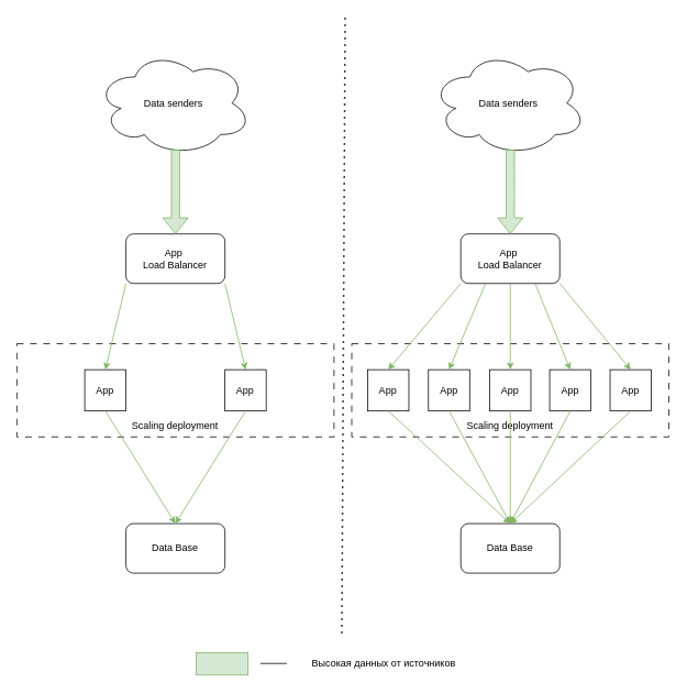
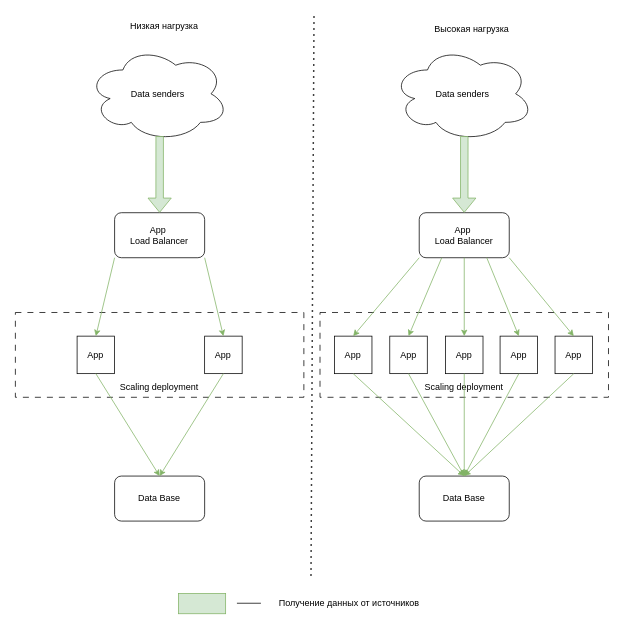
  <mxCell id="0" />
  <mxCell id="1" parent="0" />
  <mxCell id="2" value="App&amp;nbsp;&lt;div&gt;&lt;span style=&quot;background-color: initial;&quot;&gt;Load Balancer&lt;/span&gt;&lt;br&gt;&lt;/div&gt;" style="rounded=1;whiteSpace=wrap;html=1;" parent="1" vertex="1"><mxGeometry x="152.25" y="283" width="120" height="60" as="geometry" /></mxCell>
  <mxCell id="3" value="" style="rounded=0;whiteSpace=wrap;html=1;dashed=1;dashPattern=8 8;" parent="1" vertex="1"><mxGeometry x="20" y="416" width="384.5" height="113" as="geometry" /></mxCell>
  <mxCell id="4" value="Scaling deployment" style="text;html=1;align=center;verticalAlign=middle;whiteSpace=wrap;rounded=0;" parent="1" vertex="1"><mxGeometry x="142.25" y="501" width="140" height="30" as="geometry" /></mxCell>
  <mxCell id="5" value="App" style="whiteSpace=wrap;html=1;aspect=fixed;" parent="1" vertex="1"><mxGeometry x="102.25" y="447.5" width="50" height="50" as="geometry" /></mxCell>
  <mxCell id="6" value="App" style="whiteSpace=wrap;html=1;aspect=fixed;" parent="1" vertex="1"><mxGeometry x="272.25" y="447.5" width="50" height="50" as="geometry" /></mxCell>
  <mxCell id="7" value="" style="endArrow=classic;html=1;rounded=0;exitX=0;exitY=1;exitDx=0;exitDy=0;entryX=0.5;entryY=0;entryDx=0;entryDy=0;fillColor=#d5e8d4;strokeColor=#82b366;" parent="1" source="2" target="5" edge="1"><mxGeometry width="50" height="50" relative="1" as="geometry"><mxPoint x="-16.75" y="608" as="sourcePoint" /><mxPoint x="33.25" y="558" as="targetPoint" /></mxGeometry></mxCell>
  <mxCell id="8" value="" style="endArrow=classic;html=1;rounded=0;exitX=1;exitY=1;exitDx=0;exitDy=0;entryX=0.5;entryY=0;entryDx=0;entryDy=0;fillColor=#d5e8d4;strokeColor=#82b366;" parent="1" source="2" target="6" edge="1"><mxGeometry width="50" height="50" relative="1" as="geometry"><mxPoint x="314.25" y="374" as="sourcePoint" /><mxPoint x="364.25" y="324" as="targetPoint" /></mxGeometry></mxCell>
  <mxCell id="9" value="&lt;span style=&quot;background-color: rgb(255, 255, 255);&quot;&gt;Data Base&lt;/span&gt;" style="rounded=1;whiteSpace=wrap;html=1;" parent="1" vertex="1"><mxGeometry x="152.25" y="634" width="120" height="60" as="geometry" /></mxCell>
  <mxCell id="10" value="" style="endArrow=classic;html=1;rounded=0;exitX=0.5;exitY=1;exitDx=0;exitDy=0;entryX=0.5;entryY=0;entryDx=0;entryDy=0;fillColor=#d5e8d4;strokeColor=#82b366;" parent="1" source="5" target="9" edge="1"><mxGeometry width="50" height="50" relative="1" as="geometry"><mxPoint x="-16.75" y="608" as="sourcePoint" /><mxPoint x="33.25" y="558" as="targetPoint" /></mxGeometry></mxCell>
  <mxCell id="11" value="" style="endArrow=classic;html=1;rounded=0;entryX=0.5;entryY=0;entryDx=0;entryDy=0;exitX=0.5;exitY=1;exitDx=0;exitDy=0;fillColor=#d5e8d4;strokeColor=#82b366;" parent="1" source="6" target="9" edge="1"><mxGeometry width="50" height="50" relative="1" as="geometry"><mxPoint x="199.25" y="652" as="sourcePoint" /><mxPoint x="249.25" y="602" as="targetPoint" /></mxGeometry></mxCell>
  <mxCell id="12" value="Data senders" style="ellipse;shape=cloud;whiteSpace=wrap;html=1;" parent="1" vertex="1"><mxGeometry x="116.25" y="61" width="188" height="127" as="geometry" /></mxCell>
  <mxCell id="13" value="" style="shape=flexArrow;endArrow=classic;html=1;rounded=0;entryX=0.5;entryY=0;entryDx=0;entryDy=0;exitX=0.511;exitY=0.945;exitDx=0;exitDy=0;exitPerimeter=0;fillColor=#d5e8d4;strokeColor=#82b366;" parent="1" source="12" target="2" edge="1"><mxGeometry width="50" height="50" relative="1" as="geometry"><mxPoint x="-6.75" y="289" as="sourcePoint" /><mxPoint x="43.25" y="239" as="targetPoint" /></mxGeometry></mxCell>
  <mxCell id="14" value="" style="rounded=0;whiteSpace=wrap;html=1;fillColor=#d5e8d4;strokeColor=#82b366;" parent="1" vertex="1"><mxGeometry x="237.25" y="790.5" width="63" height="27" as="geometry" /></mxCell>
- <mxCell id="15" value="Высокая данных от источников" style="text;html=1;align=center;verticalAlign=middle;whiteSpace=wrap;rounded=0;" parent="1" vertex="1"><mxGeometry x="337.25" y="789" width="256" height="30" as="geometry" /></mxCell>
+ <mxCell id="15" value="Получение данных от источников" style="text;html=1;align=center;verticalAlign=middle;whiteSpace=wrap;rounded=0;" parent="1" vertex="1"><mxGeometry x="337.25" y="789" width="256" height="30" as="geometry" /></mxCell>
  <mxCell id="16" value="" style="endArrow=none;html=1;rounded=0;" parent="1" edge="1"><mxGeometry width="50" height="50" relative="1" as="geometry"><mxPoint x="315.25" y="803.5" as="sourcePoint" /><mxPoint x="347.25" y="803.5" as="targetPoint" /></mxGeometry></mxCell>
+ <mxCell id="17" value="Низкая нагрузка" style="text;html=1;align=center;verticalAlign=middle;resizable=0;points=[];autosize=1;strokeColor=none;fillColor=none;" vertex="1" parent="1"><mxGeometry x="163.25" y="22" width="109" height="26" as="geometry" /></mxCell>
  <mxCell id="18" value="App&amp;nbsp;&lt;div&gt;&lt;span style=&quot;background-color: initial;&quot;&gt;Load Balancer&lt;/span&gt;&lt;br&gt;&lt;/div&gt;" style="rounded=1;whiteSpace=wrap;html=1;" vertex="1" parent="1"><mxGeometry x="558.25" y="283" width="120" height="60" as="geometry" /></mxCell>
  <mxCell id="19" value="" style="rounded=0;whiteSpace=wrap;html=1;dashed=1;dashPattern=8 8;" vertex="1" parent="1"><mxGeometry x="426" y="416" width="384.5" height="113" as="geometry" /></mxCell>
  <mxCell id="20" value="Scaling deployment" style="text;html=1;align=center;verticalAlign=middle;whiteSpace=wrap;rounded=0;" vertex="1" parent="1"><mxGeometry x="548.25" y="501" width="140" height="30" as="geometry" /></mxCell>
  <mxCell id="21" value="App" style="whiteSpace=wrap;html=1;aspect=fixed;" vertex="1" parent="1"><mxGeometry x="593.25" y="447.5" width="50" height="50" as="geometry" /></mxCell>
  <mxCell id="22" value="App" style="whiteSpace=wrap;html=1;aspect=fixed;" vertex="1" parent="1"><mxGeometry x="445.25" y="447.5" width="50" height="50" as="geometry" /></mxCell>
  <mxCell id="23" value="App" style="whiteSpace=wrap;html=1;aspect=fixed;" vertex="1" parent="1"><mxGeometry x="739.25" y="447.5" width="50" height="50" as="geometry" /></mxCell>
  <mxCell id="24" value="" style="endArrow=classic;html=1;rounded=0;exitX=0;exitY=1;exitDx=0;exitDy=0;entryX=0.5;entryY=0;entryDx=0;entryDy=0;fillColor=#d5e8d4;strokeColor=#82b366;" edge="1" parent="1" source="18" target="22"><mxGeometry width="50" height="50" relative="1" as="geometry"><mxPoint x="389.25" y="608" as="sourcePoint" /><mxPoint x="439.25" y="558" as="targetPoint" /></mxGeometry></mxCell>
  <mxCell id="25" value="" style="endArrow=classic;html=1;rounded=0;exitX=0.5;exitY=1;exitDx=0;exitDy=0;entryX=0.5;entryY=0;entryDx=0;entryDy=0;fillColor=#d5e8d4;strokeColor=#82b366;" edge="1" parent="1" source="18" target="21"><mxGeometry width="50" height="50" relative="1" as="geometry"><mxPoint x="389.25" y="608" as="sourcePoint" /><mxPoint x="439.25" y="558" as="targetPoint" /></mxGeometry></mxCell>
  <mxCell id="26" value="" style="endArrow=classic;html=1;rounded=0;exitX=1;exitY=1;exitDx=0;exitDy=0;entryX=0.5;entryY=0;entryDx=0;entryDy=0;fillColor=#d5e8d4;strokeColor=#82b366;" edge="1" parent="1" source="18" target="23"><mxGeometry width="50" height="50" relative="1" as="geometry"><mxPoint x="720.25" y="374" as="sourcePoint" /><mxPoint x="770.25" y="324" as="targetPoint" /></mxGeometry></mxCell>
  <mxCell id="27" value="&lt;span style=&quot;background-color: rgb(255, 255, 255);&quot;&gt;Data Base&lt;/span&gt;" style="rounded=1;whiteSpace=wrap;html=1;" vertex="1" parent="1"><mxGeometry x="558.25" y="634" width="120" height="60" as="geometry" /></mxCell>
  <mxCell id="28" value="" style="endArrow=classic;html=1;rounded=0;exitX=0.5;exitY=1;exitDx=0;exitDy=0;entryX=0.5;entryY=0;entryDx=0;entryDy=0;fillColor=#d5e8d4;strokeColor=#82b366;" edge="1" parent="1" source="22" target="27"><mxGeometry width="50" height="50" relative="1" as="geometry"><mxPoint x="389.25" y="608" as="sourcePoint" /><mxPoint x="439.25" y="558" as="targetPoint" /></mxGeometry></mxCell>
  <mxCell id="29" value="" style="endArrow=classic;html=1;rounded=0;entryX=0.5;entryY=0;entryDx=0;entryDy=0;exitX=0.5;exitY=1;exitDx=0;exitDy=0;fillColor=#d5e8d4;strokeColor=#82b366;" edge="1" parent="1" source="21" target="27"><mxGeometry width="50" height="50" relative="1" as="geometry"><mxPoint x="389.25" y="608" as="sourcePoint" /><mxPoint x="439.25" y="558" as="targetPoint" /></mxGeometry></mxCell>
  <mxCell id="30" value="" style="endArrow=classic;html=1;rounded=0;entryX=0.5;entryY=0;entryDx=0;entryDy=0;exitX=0.5;exitY=1;exitDx=0;exitDy=0;fillColor=#d5e8d4;strokeColor=#82b366;" edge="1" parent="1" source="23" target="27"><mxGeometry width="50" height="50" relative="1" as="geometry"><mxPoint x="605.25" y="652" as="sourcePoint" /><mxPoint x="655.25" y="602" as="targetPoint" /></mxGeometry></mxCell>
  <mxCell id="31" value="Data senders" style="ellipse;shape=cloud;whiteSpace=wrap;html=1;" vertex="1" parent="1"><mxGeometry x="522.25" y="61" width="188" height="127" as="geometry" /></mxCell>
  <mxCell id="32" value="" style="shape=flexArrow;endArrow=classic;html=1;rounded=0;entryX=0.5;entryY=0;entryDx=0;entryDy=0;exitX=0.511;exitY=0.945;exitDx=0;exitDy=0;exitPerimeter=0;fillColor=#d5e8d4;strokeColor=#82b366;" edge="1" parent="1" source="31" target="18"><mxGeometry width="50" height="50" relative="1" as="geometry"><mxPoint x="399.25" y="289" as="sourcePoint" /><mxPoint x="449.25" y="239" as="targetPoint" /></mxGeometry></mxCell>
  <mxCell id="33" value="App" style="whiteSpace=wrap;html=1;aspect=fixed;" vertex="1" parent="1"><mxGeometry x="519" y="447.5" width="50" height="50" as="geometry" /></mxCell>
  <mxCell id="34" value="App" style="whiteSpace=wrap;html=1;aspect=fixed;" vertex="1" parent="1"><mxGeometry x="666" y="447.5" width="50" height="50" as="geometry" /></mxCell>
  <mxCell id="35" value="" style="endArrow=classic;html=1;rounded=0;exitX=0.25;exitY=1;exitDx=0;exitDy=0;entryX=0.5;entryY=0;entryDx=0;entryDy=0;fillColor=#d5e8d4;strokeColor=#82b366;" edge="1" parent="1" source="18" target="33"><mxGeometry width="50" height="50" relative="1" as="geometry"><mxPoint x="628" y="353" as="sourcePoint" /><mxPoint x="628" y="458" as="targetPoint" /></mxGeometry></mxCell>
  <mxCell id="36" value="" style="endArrow=classic;html=1;rounded=0;exitX=0.75;exitY=1;exitDx=0;exitDy=0;entryX=0.5;entryY=0;entryDx=0;entryDy=0;fillColor=#d5e8d4;strokeColor=#82b366;" edge="1" parent="1" source="18" target="34"><mxGeometry width="50" height="50" relative="1" as="geometry"><mxPoint x="671" y="358" as="sourcePoint" /><mxPoint x="627" y="463" as="targetPoint" /></mxGeometry></mxCell>
  <mxCell id="37" value="" style="endArrow=classic;html=1;rounded=0;exitX=0.5;exitY=1;exitDx=0;exitDy=0;entryX=0.5;entryY=0;entryDx=0;entryDy=0;fillColor=#d5e8d4;strokeColor=#82b366;" edge="1" parent="1" source="33" target="27"><mxGeometry width="50" height="50" relative="1" as="geometry"><mxPoint x="480" y="508" as="sourcePoint" /><mxPoint x="628" y="644" as="targetPoint" /></mxGeometry></mxCell>
+ <mxCell id="38" value="Высокая нагрузка" style="text;html=1;align=center;verticalAlign=middle;resizable=0;points=[];autosize=1;strokeColor=none;fillColor=none;" vertex="1" parent="1"><mxGeometry x="569" y="26" width="117" height="26" as="geometry" /></mxCell>
  <mxCell id="39" value="" style="endArrow=classic;html=1;rounded=0;entryX=0.5;entryY=0;entryDx=0;entryDy=0;exitX=0.5;exitY=1;exitDx=0;exitDy=0;fillColor=#d5e8d4;strokeColor=#82b366;" edge="1" parent="1" source="34" target="27"><mxGeometry width="50" height="50" relative="1" as="geometry"><mxPoint x="774" y="508" as="sourcePoint" /><mxPoint x="628" y="644" as="targetPoint" /></mxGeometry></mxCell>
  <mxCell id="40" value="" style="endArrow=none;dashed=1;html=1;dashPattern=1 3;strokeWidth=2;rounded=0;" edge="1" parent="1"><mxGeometry width="50" height="50" relative="1" as="geometry"><mxPoint x="414" y="767" as="sourcePoint" /><mxPoint x="418" y="20" as="targetPoint" /></mxGeometry></mxCell>
